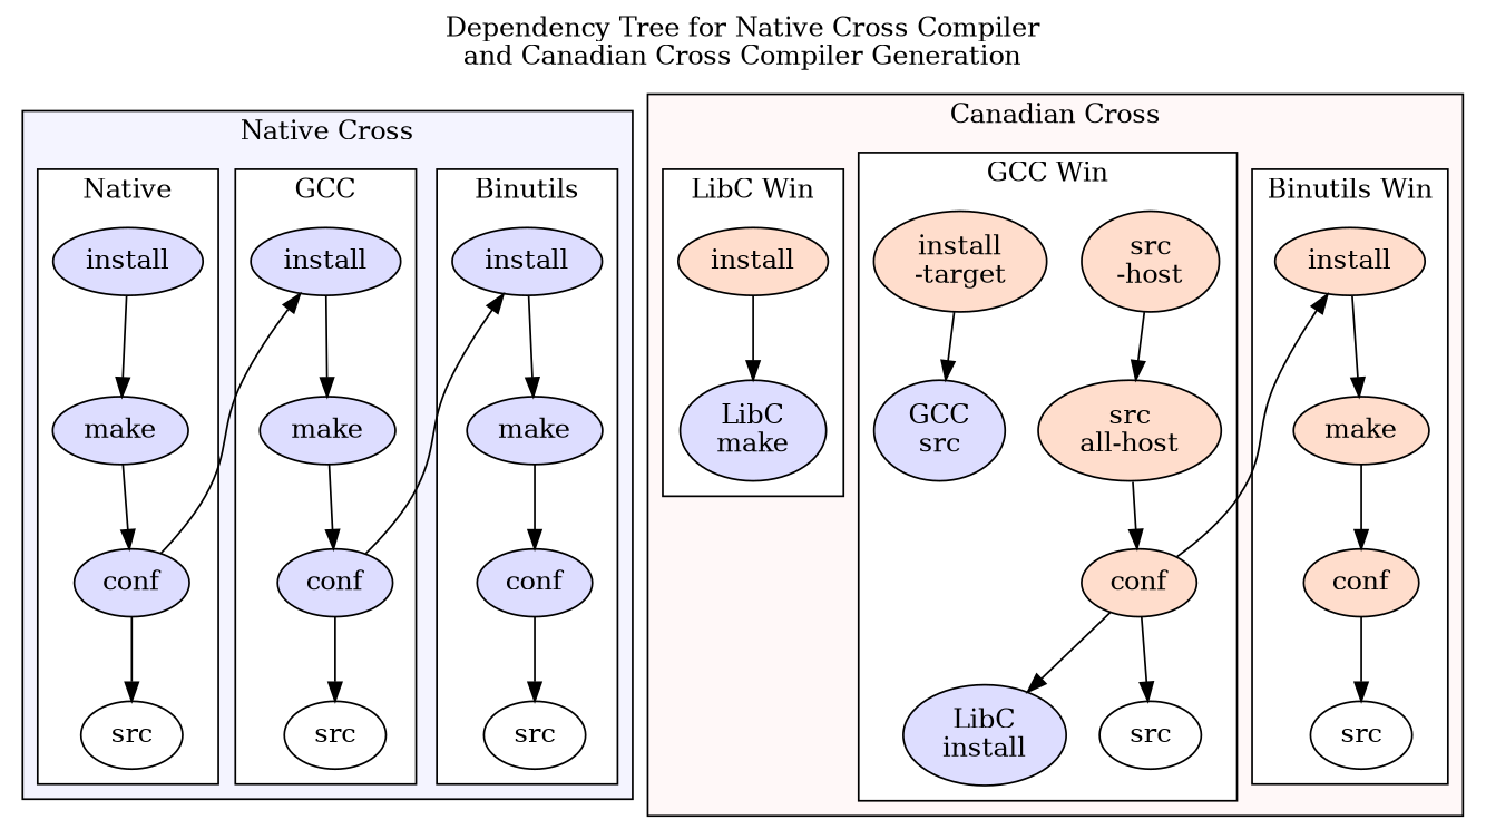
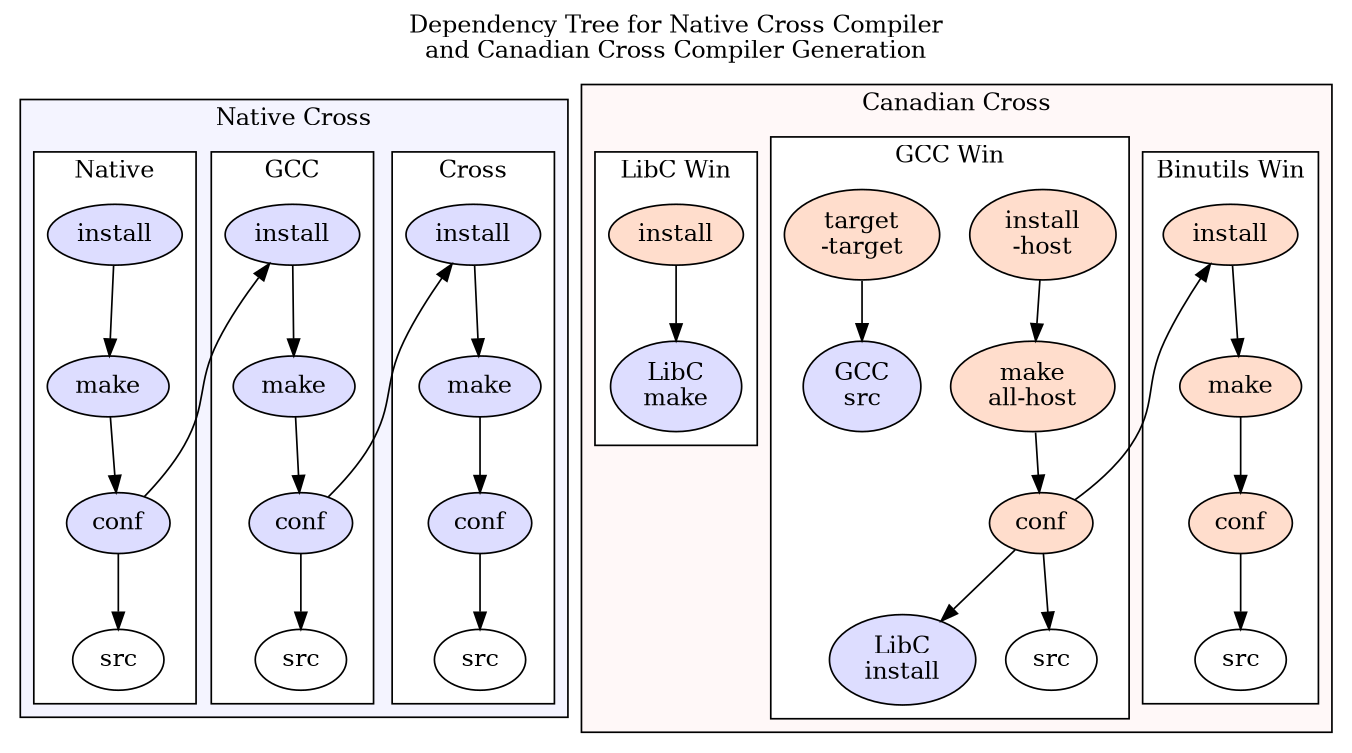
  digraph {
    label="Dependency Tree for Native Cross Compiler\nand Canadian Cross Compiler Generation"
    labelloc=top
    newrank=true
    rankdir=TB
    node [fillcolor="#ddddff" style=filled]
    n1 [label=install]
    n2 [label=install]
    n3 [label=install]
    n4 [label=make]
    n5 [label=conf]
    n6 [fillcolor=white label=src]
    n7 [label=make]
    n8 [label=conf]
    n9 [fillcolor=white label=src]
    n10 [label=make]
    n11 [label=conf]
    n12 [fillcolor=white label=src]
    n13 [fillcolor="#ffddcc" label=install]
-   n14 [fillcolor="#ffddcc" label="src\n-host"]
-   n15 [fillcolor="#ffddcc" label="install\n-target"]
+   n14 [fillcolor="#ffddcc" label="install\n-host"]
+   n15 [fillcolor="#ffddcc" label="target\n-target"]
    n16 [fillcolor="#ffddcc" label=install]
    n17 [fillcolor="#ffddcc" label=make]
    n18 [fillcolor="#ffddcc" label=conf]
    n19 [fillcolor=white label=src]
-   n20 [fillcolor="#ffddcc" label="src\nall-host"]
+   n20 [fillcolor="#ffddcc" label="make\nall-host"]
    n21 [label="GCC\nsrc"]
    n22 [label="LibC\ninstall"]
    n23 [fillcolor="#ffddcc" label=conf]
    n24 [fillcolor=white label=src]
    n25 [label="LibC\nmake"]
    subgraph cluster_1 {
      bgcolor="#f4f4ff"
      label="Native Cross"
      subgraph sub_2 {
        bgcolor="#f4f4ff"
        label="Native Cross"
        rank=same
        n1
        n2
        n3
      }
      subgraph cluster_3 {
        bgcolor=white
-       label=Binutils
+       label=Cross
        n1
        n4
        n5
        n6
      }
      subgraph cluster_4 {
        bgcolor=white
        label=GCC
        n2
        n7
        n8
        n9
      }
      subgraph cluster_5 {
        bgcolor=white
        label=Native
        n3
        n10
        n11
        n12
      }
    }
    subgraph cluster_6 {
      bgcolor="#fff8f8"
      label="Canadian Cross"
      subgraph sub_7 {
        bgcolor="#fff8f8"
        label="Canadian Cross"
        rank=same
        n13
        n14
        n15
        n16
      }
      subgraph cluster_8 {
        bgcolor=white
        label="Binutils Win"
        n13
        n17
        n18
        n19
      }
      subgraph cluster_9 {
        bgcolor=white
        label="GCC Win"
        n14
        n15
        n20
        n21
        n22
        n23
        n24
      }
      subgraph cluster_10 {
        bgcolor=white
        label="LibC Win"
        n16
        n25
      }
    }
    n1 -> n4
    n2 -> n7
    n3 -> n10
    n4 -> n5
    n5 -> n6
    n7 -> n8
    n8 -> n1
    n8 -> n9
    n10 -> n11
    n11 -> n2
    n11 -> n12
    n13 -> n17
    n14 -> n20
    n15 -> n21
    n16 -> n25
    n17 -> n18
    n18 -> n19
    n20 -> n23
    n23 -> n13
    n23 -> n22
    n23 -> n24
  }
